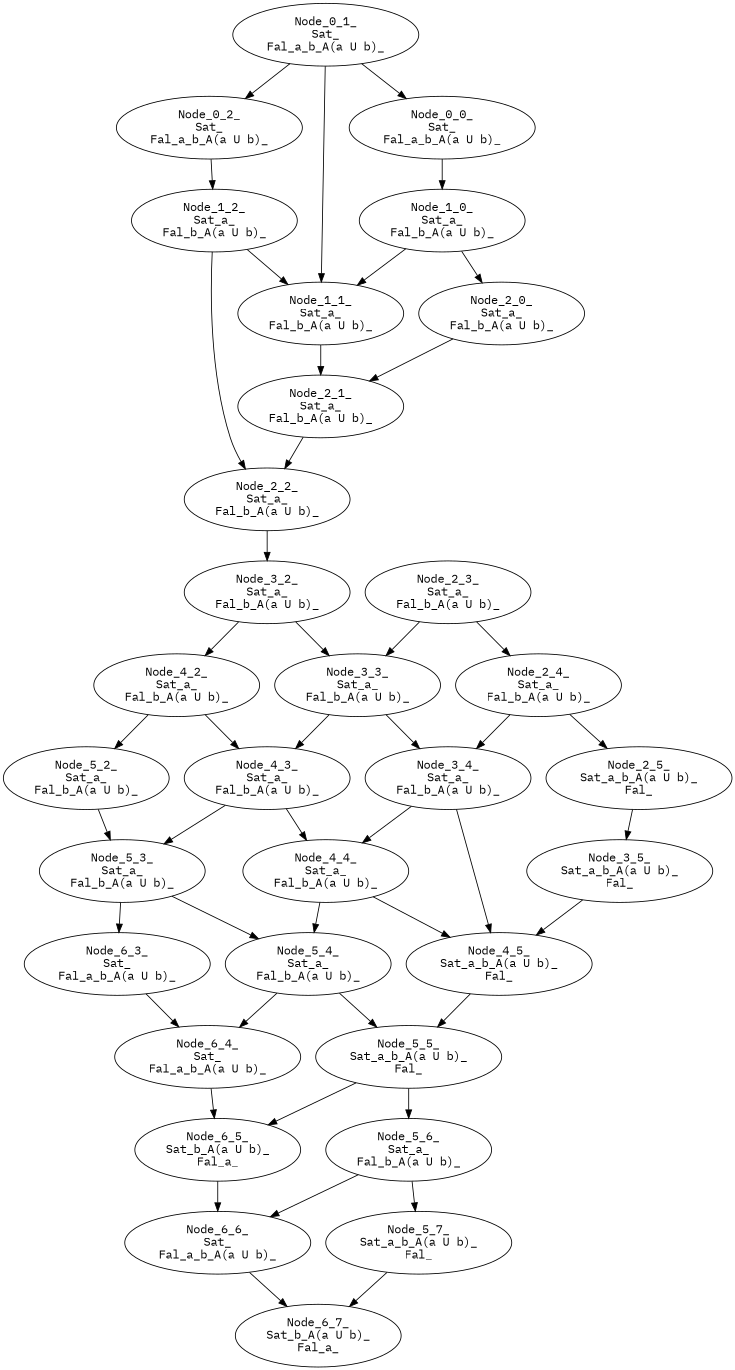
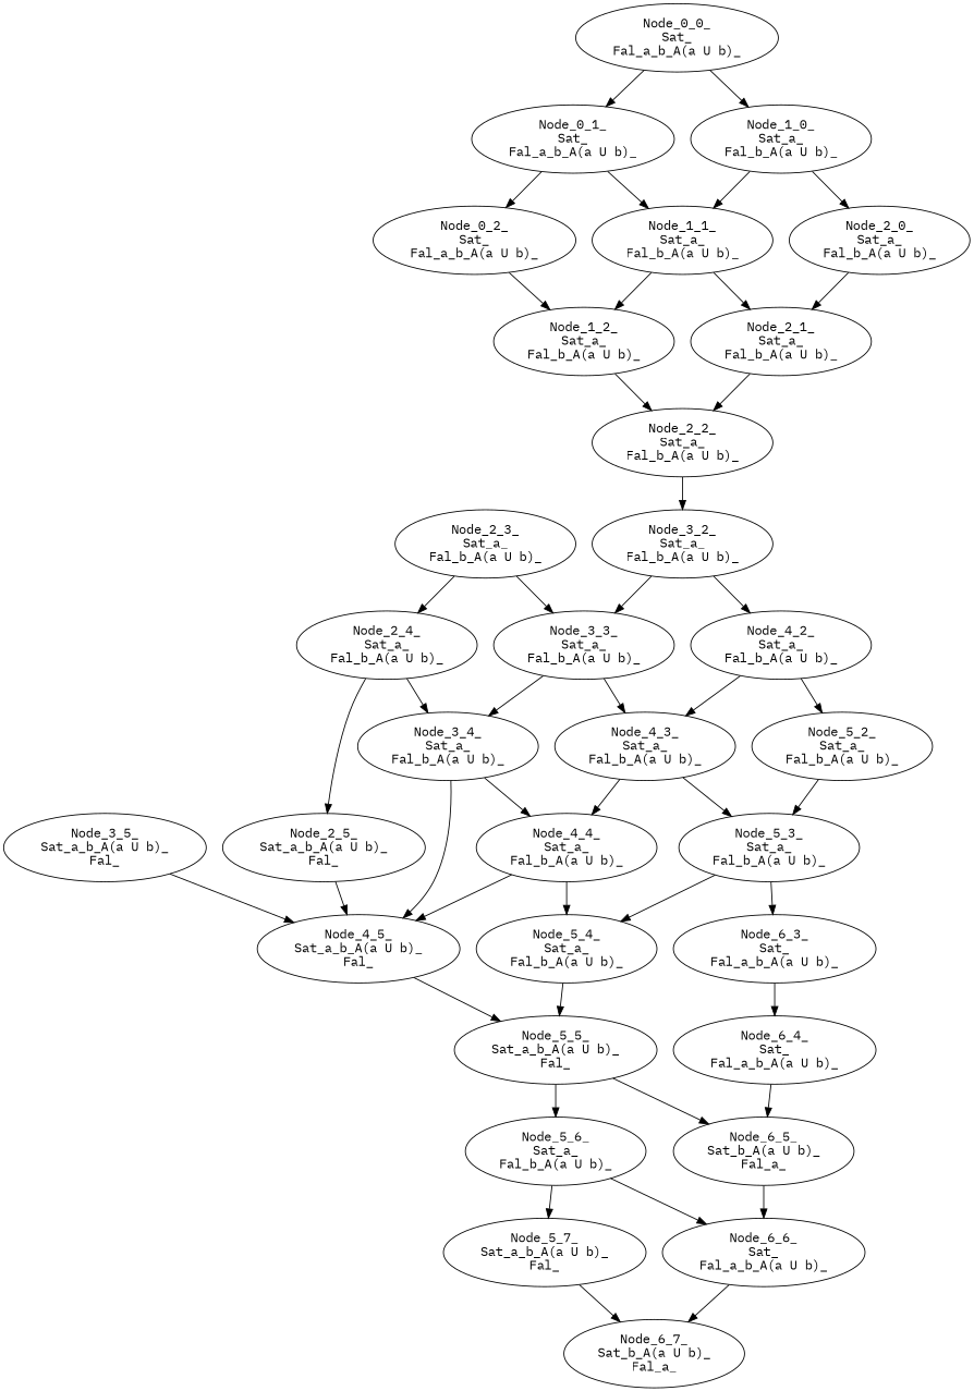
  digraph {
    fontname="IBM Plex Mono"
    node [fontname="IBM Plex Mono"]
    edge [fontname="IBM Plex Mono"]
    "Node_6_6_\nSat_\nFal_a_b_A(a U b)_"
    "Node_6_7_\nSat_b_A(a U b)_\nFal_a_"
    "Node_5_7_\nSat_a_b_A(a U b)_\nFal_"
    "Node_6_5_\nSat_b_A(a U b)_\nFal_a_"
    "Node_5_6_\nSat_a_\nFal_b_A(a U b)_"
    "Node_5_5_\nSat_a_b_A(a U b)_\nFal_"
    "Node_6_4_\nSat_\nFal_a_b_A(a U b)_"
    "Node_4_5_\nSat_a_b_A(a U b)_\nFal_"
    "Node_5_4_\nSat_a_\nFal_b_A(a U b)_"
    "Node_6_3_\nSat_\nFal_a_b_A(a U b)_"
    "Node_4_4_\nSat_a_\nFal_b_A(a U b)_"
    "Node_3_5_\nSat_a_b_A(a U b)_\nFal_"
    "Node_5_3_\nSat_a_\nFal_b_A(a U b)_"
    "Node_3_4_\nSat_a_\nFal_b_A(a U b)_"
    "Node_4_3_\nSat_a_\nFal_b_A(a U b)_"
    "Node_2_5_\nSat_a_b_A(a U b)_\nFal_"
    "Node_5_2_\nSat_a_\nFal_b_A(a U b)_"
    "Node_2_4_\nSat_a_\nFal_b_A(a U b)_"
    "Node_3_3_\nSat_a_\nFal_b_A(a U b)_"
    "Node_4_2_\nSat_a_\nFal_b_A(a U b)_"
    "Node_2_3_\nSat_a_\nFal_b_A(a U b)_"
    "Node_3_2_\nSat_a_\nFal_b_A(a U b)_"
    "Node_2_2_\nSat_a_\nFal_b_A(a U b)_"
    "Node_1_2_\nSat_a_\nFal_b_A(a U b)_"
    "Node_2_1_\nSat_a_\nFal_b_A(a U b)_"
    "Node_1_1_\nSat_a_\nFal_b_A(a U b)_"
    "Node_0_2_\nSat_\nFal_a_b_A(a U b)_"
    "Node_2_0_\nSat_a_\nFal_b_A(a U b)_"
    "Node_0_1_\nSat_\nFal_a_b_A(a U b)_"
    "Node_1_0_\nSat_a_\nFal_b_A(a U b)_"
    "Node_0_0_\nSat_\nFal_a_b_A(a U b)_"
    "Node_6_6_\nSat_\nFal_a_b_A(a U b)_" -> "Node_6_7_\nSat_b_A(a U b)_\nFal_a_"
    "Node_5_7_\nSat_a_b_A(a U b)_\nFal_" -> "Node_6_7_\nSat_b_A(a U b)_\nFal_a_"
    "Node_6_5_\nSat_b_A(a U b)_\nFal_a_" -> "Node_6_6_\nSat_\nFal_a_b_A(a U b)_"
    "Node_5_6_\nSat_a_\nFal_b_A(a U b)_" -> "Node_6_6_\nSat_\nFal_a_b_A(a U b)_"
    "Node_5_6_\nSat_a_\nFal_b_A(a U b)_" -> "Node_5_7_\nSat_a_b_A(a U b)_\nFal_"
    "Node_5_5_\nSat_a_b_A(a U b)_\nFal_" -> "Node_6_5_\nSat_b_A(a U b)_\nFal_a_"
    "Node_5_5_\nSat_a_b_A(a U b)_\nFal_" -> "Node_5_6_\nSat_a_\nFal_b_A(a U b)_"
    "Node_6_4_\nSat_\nFal_a_b_A(a U b)_" -> "Node_6_5_\nSat_b_A(a U b)_\nFal_a_"
    "Node_4_5_\nSat_a_b_A(a U b)_\nFal_" -> "Node_5_5_\nSat_a_b_A(a U b)_\nFal_"
    "Node_5_4_\nSat_a_\nFal_b_A(a U b)_" -> "Node_5_5_\nSat_a_b_A(a U b)_\nFal_"
-   "Node_5_4_\nSat_a_\nFal_b_A(a U b)_" -> "Node_6_4_\nSat_\nFal_a_b_A(a U b)_"
    "Node_6_3_\nSat_\nFal_a_b_A(a U b)_" -> "Node_6_4_\nSat_\nFal_a_b_A(a U b)_"
    "Node_4_4_\nSat_a_\nFal_b_A(a U b)_" -> "Node_4_5_\nSat_a_b_A(a U b)_\nFal_"
    "Node_4_4_\nSat_a_\nFal_b_A(a U b)_" -> "Node_5_4_\nSat_a_\nFal_b_A(a U b)_"
    "Node_3_5_\nSat_a_b_A(a U b)_\nFal_" -> "Node_4_5_\nSat_a_b_A(a U b)_\nFal_"
    "Node_5_3_\nSat_a_\nFal_b_A(a U b)_" -> "Node_5_4_\nSat_a_\nFal_b_A(a U b)_"
    "Node_5_3_\nSat_a_\nFal_b_A(a U b)_" -> "Node_6_3_\nSat_\nFal_a_b_A(a U b)_"
    "Node_3_4_\nSat_a_\nFal_b_A(a U b)_" -> "Node_4_5_\nSat_a_b_A(a U b)_\nFal_"
    "Node_3_4_\nSat_a_\nFal_b_A(a U b)_" -> "Node_4_4_\nSat_a_\nFal_b_A(a U b)_"
    "Node_4_3_\nSat_a_\nFal_b_A(a U b)_" -> "Node_4_4_\nSat_a_\nFal_b_A(a U b)_"
    "Node_4_3_\nSat_a_\nFal_b_A(a U b)_" -> "Node_5_3_\nSat_a_\nFal_b_A(a U b)_"
-   "Node_2_5_\nSat_a_b_A(a U b)_\nFal_" -> "Node_3_5_\nSat_a_b_A(a U b)_\nFal_"
+   "Node_2_5_\nSat_a_b_A(a U b)_\nFal_" -> "Node_4_5_\nSat_a_b_A(a U b)_\nFal_"
    "Node_5_2_\nSat_a_\nFal_b_A(a U b)_" -> "Node_5_3_\nSat_a_\nFal_b_A(a U b)_"
    "Node_2_4_\nSat_a_\nFal_b_A(a U b)_" -> "Node_3_4_\nSat_a_\nFal_b_A(a U b)_"
    "Node_2_4_\nSat_a_\nFal_b_A(a U b)_" -> "Node_2_5_\nSat_a_b_A(a U b)_\nFal_"
    "Node_3_3_\nSat_a_\nFal_b_A(a U b)_" -> "Node_3_4_\nSat_a_\nFal_b_A(a U b)_"
    "Node_3_3_\nSat_a_\nFal_b_A(a U b)_" -> "Node_4_3_\nSat_a_\nFal_b_A(a U b)_"
    "Node_4_2_\nSat_a_\nFal_b_A(a U b)_" -> "Node_4_3_\nSat_a_\nFal_b_A(a U b)_"
    "Node_4_2_\nSat_a_\nFal_b_A(a U b)_" -> "Node_5_2_\nSat_a_\nFal_b_A(a U b)_"
    "Node_2_3_\nSat_a_\nFal_b_A(a U b)_" -> "Node_2_4_\nSat_a_\nFal_b_A(a U b)_"
    "Node_2_3_\nSat_a_\nFal_b_A(a U b)_" -> "Node_3_3_\nSat_a_\nFal_b_A(a U b)_"
    "Node_3_2_\nSat_a_\nFal_b_A(a U b)_" -> "Node_3_3_\nSat_a_\nFal_b_A(a U b)_"
    "Node_3_2_\nSat_a_\nFal_b_A(a U b)_" -> "Node_4_2_\nSat_a_\nFal_b_A(a U b)_"
    "Node_2_2_\nSat_a_\nFal_b_A(a U b)_" -> "Node_3_2_\nSat_a_\nFal_b_A(a U b)_"
    "Node_1_2_\nSat_a_\nFal_b_A(a U b)_" -> "Node_2_2_\nSat_a_\nFal_b_A(a U b)_"
    "Node_2_1_\nSat_a_\nFal_b_A(a U b)_" -> "Node_2_2_\nSat_a_\nFal_b_A(a U b)_"
-   "Node_1_2_\nSat_a_\nFal_b_A(a U b)_" -> "Node_1_1_\nSat_a_\nFal_b_A(a U b)_"
+   "Node_1_1_\nSat_a_\nFal_b_A(a U b)_" -> "Node_1_2_\nSat_a_\nFal_b_A(a U b)_"
    "Node_1_1_\nSat_a_\nFal_b_A(a U b)_" -> "Node_2_1_\nSat_a_\nFal_b_A(a U b)_"
    "Node_0_2_\nSat_\nFal_a_b_A(a U b)_" -> "Node_1_2_\nSat_a_\nFal_b_A(a U b)_"
    "Node_2_0_\nSat_a_\nFal_b_A(a U b)_" -> "Node_2_1_\nSat_a_\nFal_b_A(a U b)_"
    "Node_0_1_\nSat_\nFal_a_b_A(a U b)_" -> "Node_1_1_\nSat_a_\nFal_b_A(a U b)_"
    "Node_0_1_\nSat_\nFal_a_b_A(a U b)_" -> "Node_0_2_\nSat_\nFal_a_b_A(a U b)_"
    "Node_1_0_\nSat_a_\nFal_b_A(a U b)_" -> "Node_1_1_\nSat_a_\nFal_b_A(a U b)_"
    "Node_1_0_\nSat_a_\nFal_b_A(a U b)_" -> "Node_2_0_\nSat_a_\nFal_b_A(a U b)_"
-   "Node_0_1_\nSat_\nFal_a_b_A(a U b)_" -> "Node_0_0_\nSat_\nFal_a_b_A(a U b)_"
+   "Node_0_0_\nSat_\nFal_a_b_A(a U b)_" -> "Node_0_1_\nSat_\nFal_a_b_A(a U b)_"
    "Node_0_0_\nSat_\nFal_a_b_A(a U b)_" -> "Node_1_0_\nSat_a_\nFal_b_A(a U b)_"
  }
